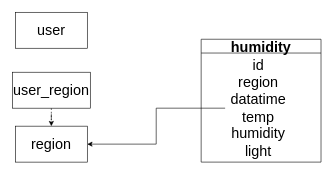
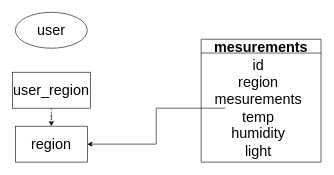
  <mxCell id="0" />
  <mxCell id="1" parent="0" />
- <mxCell id="2" value="user" style="rounded=0;whiteSpace=wrap;html=1;fontSize=24;" vertex="1" parent="1"><mxGeometry x="25" y="20" width="120" height="60" as="geometry" /></mxCell>
+ <mxCell id="2" value="user" style="ellipse;whiteSpace=wrap;html=1;fontSize=24;" vertex="1" parent="1"><mxGeometry x="25" y="20" width="120" height="60" as="geometry" /></mxCell>
  <mxCell id="3" value="region" style="rounded=0;whiteSpace=wrap;html=1;fontSize=24;" vertex="1" parent="1"><mxGeometry x="25" y="210" width="120" height="60" as="geometry" /></mxCell>
  <mxCell id="4" style="edgeStyle=orthogonalEdgeStyle;rounded=0;orthogonalLoop=1;jettySize=auto;html=1;fontSize=24;dashed=1;" edge="1" parent="1" source="5" target="3"><mxGeometry relative="1" as="geometry" /></mxCell>
  <mxCell id="5" value="user_region" style="rounded=0;whiteSpace=wrap;html=1;fontSize=24;" vertex="1" parent="1"><mxGeometry x="20" y="120" width="130" height="60" as="geometry" /></mxCell>
- <mxCell id="6" value="humidity" style="swimlane;fontSize=24;" vertex="1" parent="1"><mxGeometry x="335" y="65" width="200" height="205" as="geometry" /></mxCell>
- <mxCell id="7" value="id&lt;br&gt;region&lt;br&gt;datatime&lt;br&gt;temp&lt;br&gt;humidity&lt;br&gt;light" style="text;html=1;align=center;verticalAlign=middle;resizable=0;points=[];autosize=1;strokeColor=none;fillColor=none;fontSize=24;" vertex="1" parent="6"><mxGeometry x="40" y="25" width="110" height="180" as="geometry" /></mxCell>
+ <mxCell id="6" value="mesurements" style="swimlane;fontSize=24;" vertex="1" parent="1"><mxGeometry x="335" y="65" width="200" height="205" as="geometry" /></mxCell>
+ <mxCell id="7" value="id&lt;br&gt;region&lt;br&gt;mesurements&lt;br&gt;temp&lt;br&gt;humidity&lt;br&gt;light" style="text;html=1;align=center;verticalAlign=middle;resizable=0;points=[];autosize=1;strokeColor=none;fillColor=none;fontSize=24;" vertex="1" parent="6"><mxGeometry x="40" y="25" width="110" height="180" as="geometry" /></mxCell>
  <mxCell id="8" style="edgeStyle=orthogonalEdgeStyle;rounded=0;orthogonalLoop=1;jettySize=auto;html=1;fontSize=24;" edge="1" parent="1" source="7" target="3"><mxGeometry relative="1" as="geometry" /></mxCell>
